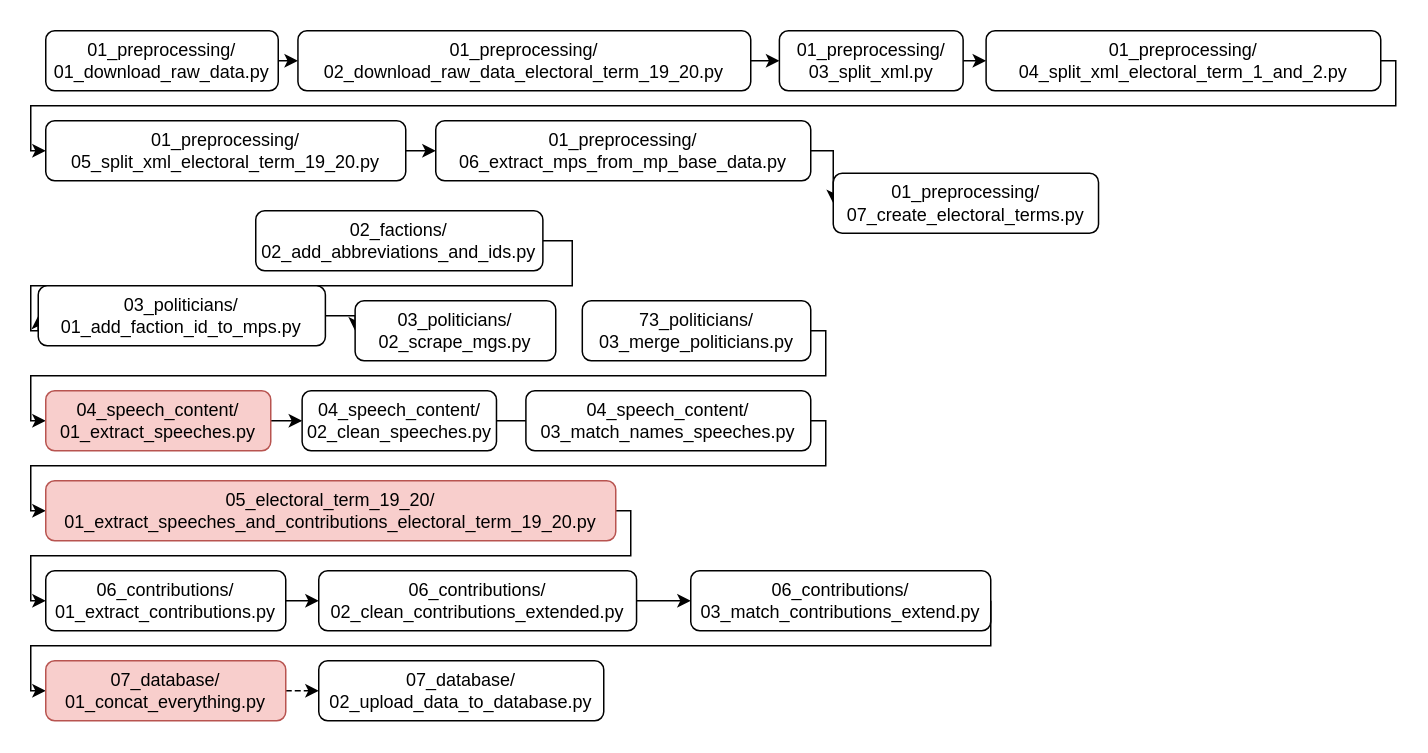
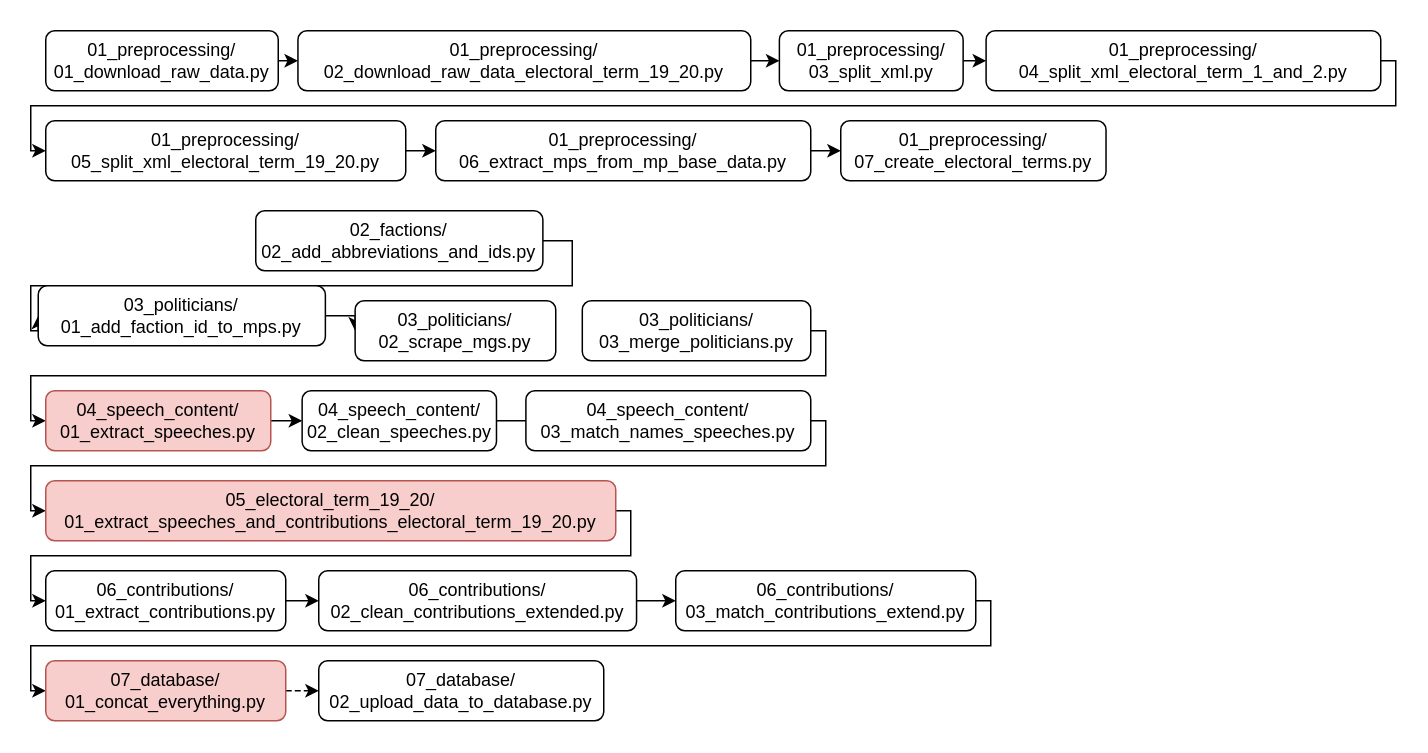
  <mxCell id="0" />
  <mxCell id="1" parent="0" />
  <mxCell id="2" style="edgeStyle=orthogonalEdgeStyle;rounded=0;orthogonalLoop=1;jettySize=auto;html=1;exitX=1;exitY=0.5;exitDx=0;exitDy=0;entryX=0;entryY=0.5;entryDx=0;entryDy=0;" parent="1" source="3" target="5" edge="1"><mxGeometry relative="1" as="geometry" /></mxCell>
  <mxCell id="3" value="01_preprocessing/&lt;br&gt;01_download_raw_data.py" style="rounded=1;whiteSpace=wrap;html=1;" parent="1" vertex="1"><mxGeometry x="30" y="20" width="155" height="40" as="geometry" /></mxCell>
  <mxCell id="4" style="edgeStyle=orthogonalEdgeStyle;rounded=0;orthogonalLoop=1;jettySize=auto;html=1;exitX=1;exitY=0.5;exitDx=0;exitDy=0;entryX=0;entryY=0.5;entryDx=0;entryDy=0;" parent="1" source="5" target="7" edge="1"><mxGeometry relative="1" as="geometry" /></mxCell>
  <mxCell id="5" value="01_preprocessing/&lt;br&gt;02_download_raw_data_electoral_term_19_20.py" style="rounded=1;whiteSpace=wrap;html=1;" parent="1" vertex="1"><mxGeometry x="198.13" y="20" width="301.87" height="40" as="geometry" /></mxCell>
  <mxCell id="6" style="edgeStyle=orthogonalEdgeStyle;rounded=0;orthogonalLoop=1;jettySize=auto;html=1;exitX=1;exitY=0.5;exitDx=0;exitDy=0;entryX=0;entryY=0.5;entryDx=0;entryDy=0;" parent="1" source="7" target="9" edge="1"><mxGeometry relative="1" as="geometry" /></mxCell>
  <mxCell id="7" value="01_preprocessing/&lt;br&gt;03_split_xml.py" style="rounded=1;whiteSpace=wrap;html=1;" parent="1" vertex="1"><mxGeometry x="519.09" y="20" width="122.5" height="40" as="geometry" /></mxCell>
  <mxCell id="8" style="edgeStyle=orthogonalEdgeStyle;rounded=0;orthogonalLoop=1;jettySize=auto;html=1;exitX=1;exitY=0.5;exitDx=0;exitDy=0;entryX=0;entryY=0.5;entryDx=0;entryDy=0;" parent="1" source="9" target="11" edge="1"><mxGeometry relative="1" as="geometry"><Array as="points"><mxPoint x="930" y="40" /><mxPoint x="930" y="70" /><mxPoint x="20" y="70" /><mxPoint x="20" y="100" /></Array></mxGeometry></mxCell>
  <mxCell id="9" value="01_preprocessing/&lt;br&gt;04_split_xml_electoral_term_1_and_2.py" style="rounded=1;whiteSpace=wrap;html=1;" parent="1" vertex="1"><mxGeometry x="656.9" y="20" width="263.1" height="40" as="geometry" /></mxCell>
  <mxCell id="10" style="edgeStyle=orthogonalEdgeStyle;rounded=0;orthogonalLoop=1;jettySize=auto;html=1;exitX=1;exitY=0.5;exitDx=0;exitDy=0;entryX=0;entryY=0.5;entryDx=0;entryDy=0;" parent="1" source="11" target="13" edge="1"><mxGeometry relative="1" as="geometry" /></mxCell>
  <mxCell id="11" value="01_preprocessing/&lt;br&gt;05_split_xml_electoral_term_19_20.py" style="rounded=1;whiteSpace=wrap;html=1;" parent="1" vertex="1"><mxGeometry x="30" y="80" width="240" height="40" as="geometry" /></mxCell>
  <mxCell id="12" style="edgeStyle=orthogonalEdgeStyle;rounded=0;orthogonalLoop=1;jettySize=auto;html=1;exitX=1;exitY=0.5;exitDx=0;exitDy=0;entryX=0;entryY=0.5;entryDx=0;entryDy=0;" parent="1" source="13" target="14" edge="1"><mxGeometry relative="1" as="geometry"><mxPoint x="530" y="99.667" as="targetPoint" /></mxGeometry></mxCell>
  <mxCell id="13" value="01_preprocessing/&lt;br&gt;06_extract_mps_from_mp_base_data.py" style="rounded=1;whiteSpace=wrap;html=1;" parent="1" vertex="1"><mxGeometry x="290" y="80" width="250" height="40" as="geometry" /></mxCell>
- <mxCell id="14" value="01_preprocessing/&lt;br&gt;07_create_electoral_terms.py" style="rounded=1;whiteSpace=wrap;html=1;" parent="1" vertex="1"><mxGeometry x="555" y="115" width="176.85" height="40" as="geometry" /></mxCell>
+ <mxCell id="14" value="01_preprocessing/&lt;br&gt;07_create_electoral_terms.py" style="rounded=1;whiteSpace=wrap;html=1;" parent="1" vertex="1"><mxGeometry x="560" y="80" width="176.85" height="40" as="geometry" /></mxCell>
  <mxCell id="15" style="edgeStyle=orthogonalEdgeStyle;rounded=0;orthogonalLoop=1;jettySize=auto;html=1;exitX=1;exitY=0.5;exitDx=0;exitDy=0;entryX=0;entryY=0.5;entryDx=0;entryDy=0;" parent="1" source="16" target="18" edge="1"><mxGeometry relative="1" as="geometry"><Array as="points"><mxPoint x="381" y="160" /><mxPoint x="381" y="190" /><mxPoint x="20" y="190" /><mxPoint x="20" y="220" /></Array></mxGeometry></mxCell>
  <mxCell id="16" value="02_factions/&lt;br&gt;02_add_abbreviations_and_ids.py" style="rounded=1;whiteSpace=wrap;html=1;" parent="1" vertex="1"><mxGeometry x="170" y="140" width="191.42" height="40" as="geometry" /></mxCell>
  <mxCell id="17" style="edgeStyle=orthogonalEdgeStyle;rounded=0;orthogonalLoop=1;jettySize=auto;html=1;exitX=1;exitY=0.5;exitDx=0;exitDy=0;entryX=0;entryY=0.5;entryDx=0;entryDy=0;" parent="1" source="18" target="19" edge="1"><mxGeometry relative="1" as="geometry" /></mxCell>
  <mxCell id="18" value="03_politicians/&lt;br&gt;01_add_faction_id_to_mps.py" style="rounded=1;whiteSpace=wrap;html=1;" parent="1" vertex="1"><mxGeometry x="25" y="190" width="191.42" height="40" as="geometry" /></mxCell>
  <mxCell id="19" value="03_politicians/&lt;br&gt;02_scrape_mgs.py" style="rounded=1;whiteSpace=wrap;html=1;" parent="1" vertex="1"><mxGeometry x="236.25" y="200" width="133.75" height="40" as="geometry" /></mxCell>
  <mxCell id="20" style="edgeStyle=orthogonalEdgeStyle;rounded=0;orthogonalLoop=1;jettySize=auto;html=1;exitX=1;exitY=0.5;exitDx=0;exitDy=0;entryX=0;entryY=0.5;entryDx=0;entryDy=0;" parent="1" source="21" target="23" edge="1"><mxGeometry relative="1" as="geometry"><Array as="points"><mxPoint x="550" y="220" /><mxPoint x="550" y="250" /><mxPoint x="20" y="250" /><mxPoint x="20" y="280" /></Array><mxPoint x="20" y="280" as="targetPoint" /></mxGeometry></mxCell>
- <mxCell id="21" value="73_politicians/&lt;br&gt;03_merge_politicians.py" style="rounded=1;whiteSpace=wrap;html=1;" parent="1" vertex="1"><mxGeometry x="387.7" y="200" width="152.3" height="40" as="geometry" /></mxCell>
+ <mxCell id="21" value="03_politicians/&lt;br&gt;03_merge_politicians.py" style="rounded=1;whiteSpace=wrap;html=1;" parent="1" vertex="1"><mxGeometry x="387.7" y="200" width="152.3" height="40" as="geometry" /></mxCell>
  <mxCell id="22" style="edgeStyle=orthogonalEdgeStyle;rounded=0;orthogonalLoop=1;jettySize=auto;html=1;exitX=1;exitY=0.5;exitDx=0;exitDy=0;" parent="1" source="23" target="25" edge="1"><mxGeometry relative="1" as="geometry" /></mxCell>
  <mxCell id="23" value="04_speech_content/&lt;br&gt;01_extract_speeches.py" style="rounded=1;whiteSpace=wrap;html=1;fillColor=#f8cecc;strokeColor=#b85450;" parent="1" vertex="1"><mxGeometry x="30" y="260" width="150" height="40" as="geometry" /></mxCell>
  <mxCell id="24" style="edgeStyle=orthogonalEdgeStyle;rounded=0;orthogonalLoop=1;jettySize=auto;html=1;exitX=1;exitY=0.5;exitDx=0;exitDy=0;endArrow=none;" parent="1" source="25" target="27" edge="1"><mxGeometry relative="1" as="geometry" /></mxCell>
  <mxCell id="25" value="04_speech_content/&lt;br&gt;02_clean_speeches.py" style="rounded=1;whiteSpace=wrap;html=1;" parent="1" vertex="1"><mxGeometry x="200.92" y="260" width="129.57" height="40" as="geometry" /></mxCell>
  <mxCell id="26" style="edgeStyle=orthogonalEdgeStyle;rounded=0;orthogonalLoop=1;jettySize=auto;html=1;exitX=1;exitY=0.5;exitDx=0;exitDy=0;entryX=0;entryY=0.5;entryDx=0;entryDy=0;" parent="1" source="27" target="29" edge="1"><mxGeometry relative="1" as="geometry"><Array as="points"><mxPoint x="550" y="280" /><mxPoint x="550" y="310" /><mxPoint x="20" y="310" /><mxPoint x="20" y="340" /></Array></mxGeometry></mxCell>
  <mxCell id="27" value="04_speech_content/&lt;br&gt;03_match_names_speeches.py" style="rounded=1;whiteSpace=wrap;html=1;" parent="1" vertex="1"><mxGeometry x="350.1" y="260" width="189.9" height="40" as="geometry" /></mxCell>
  <mxCell id="28" style="edgeStyle=orthogonalEdgeStyle;rounded=0;orthogonalLoop=1;jettySize=auto;html=1;exitX=1;exitY=0.5;exitDx=0;exitDy=0;entryX=0;entryY=0.5;entryDx=0;entryDy=0;" parent="1" source="29" target="31" edge="1"><mxGeometry relative="1" as="geometry"><Array as="points"><mxPoint x="420" y="340" /><mxPoint x="420" y="370" /><mxPoint x="20" y="370" /><mxPoint x="20" y="400" /></Array></mxGeometry></mxCell>
  <mxCell id="29" value="05_electoral_term_19_20/&lt;br&gt;01_extract_speeches_and_contributions_electoral_term_19_20.py" style="rounded=1;whiteSpace=wrap;html=1;fillColor=#f8cecc;strokeColor=#b85450;" parent="1" vertex="1"><mxGeometry x="30" y="320" width="380" height="40" as="geometry" /></mxCell>
  <mxCell id="30" style="edgeStyle=orthogonalEdgeStyle;rounded=0;orthogonalLoop=1;jettySize=auto;html=1;exitX=1;exitY=0.5;exitDx=0;exitDy=0;" parent="1" source="31" target="33" edge="1"><mxGeometry relative="1" as="geometry" /></mxCell>
  <mxCell id="31" value="06_contributions/&lt;br&gt;01_extract_contributions.py" style="rounded=1;whiteSpace=wrap;html=1;" parent="1" vertex="1"><mxGeometry x="30" y="380" width="160" height="40" as="geometry" /></mxCell>
  <mxCell id="32" style="edgeStyle=orthogonalEdgeStyle;rounded=0;orthogonalLoop=1;jettySize=auto;html=1;exitX=1;exitY=0.5;exitDx=0;exitDy=0;" parent="1" source="33" target="35" edge="1"><mxGeometry relative="1" as="geometry" /></mxCell>
  <mxCell id="33" value="06_contributions/&lt;br&gt;02_clean_contributions_extended.py" style="rounded=1;whiteSpace=wrap;html=1;" parent="1" vertex="1"><mxGeometry x="212" y="380" width="211.87" height="40" as="geometry" /></mxCell>
  <mxCell id="34" style="edgeStyle=orthogonalEdgeStyle;rounded=0;orthogonalLoop=1;jettySize=auto;html=1;exitX=1;exitY=0.5;exitDx=0;exitDy=0;entryX=0;entryY=0.5;entryDx=0;entryDy=0;" parent="1" source="35" target="37" edge="1"><mxGeometry relative="1" as="geometry"><Array as="points"><mxPoint x="660" y="400" /><mxPoint x="660" y="430" /><mxPoint x="20" y="430" /><mxPoint x="20" y="460" /></Array></mxGeometry></mxCell>
- <mxCell id="35" value="06_contributions/&lt;br&gt;03_match_contributions_extend.py" style="rounded=1;whiteSpace=wrap;html=1;" parent="1" vertex="1"><mxGeometry x="460" y="380" width="200" height="40" as="geometry" /></mxCell>
+ <mxCell id="35" value="06_contributions/&lt;br&gt;03_match_contributions_extend.py" style="rounded=1;whiteSpace=wrap;html=1;" parent="1" vertex="1"><mxGeometry x="450" y="380" width="200" height="40" as="geometry" /></mxCell>
  <mxCell id="36" style="edgeStyle=orthogonalEdgeStyle;rounded=0;orthogonalLoop=1;jettySize=auto;html=1;exitX=1;exitY=0.5;exitDx=0;exitDy=0;dashed=1;" parent="1" source="37" target="38" edge="1"><mxGeometry relative="1" as="geometry" /></mxCell>
  <mxCell id="37" value="07_database/&lt;br&gt;01_concat_everything.py" style="rounded=1;whiteSpace=wrap;html=1;fillColor=#f8cecc;strokeColor=#b85450;" parent="1" vertex="1"><mxGeometry x="30" y="440" width="160" height="40" as="geometry" /></mxCell>
  <mxCell id="38" value="07_database/&lt;br&gt;02_upload_data_to_database.py" style="rounded=1;whiteSpace=wrap;html=1;" parent="1" vertex="1"><mxGeometry x="212" y="440" width="190" height="40" as="geometry" /></mxCell>
